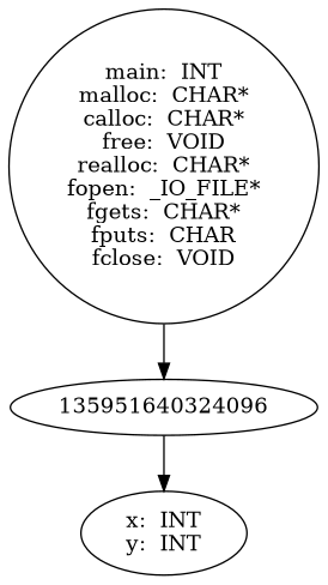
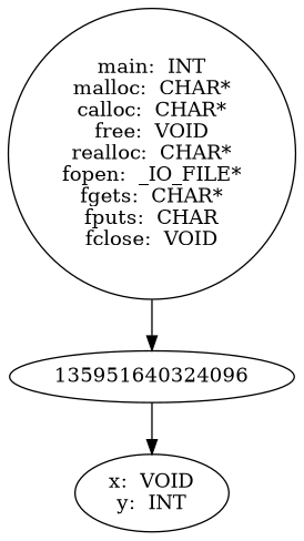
  digraph {
    n1 [label="main:  INT\nmalloc:  CHAR*\ncalloc:  CHAR*\nfree:  VOID\nrealloc:  CHAR*\nfopen:  _IO_FILE*\nfgets:  CHAR*\nfputs:  CHAR\nfclose:  VOID"]
    135951640324096
-   n3 [label="x:  INT\ny:  INT"]
+   n3 [label="x:  VOID\ny:  INT"]
    n1 -> 135951640324096
    135951640324096 -> n3
  }
